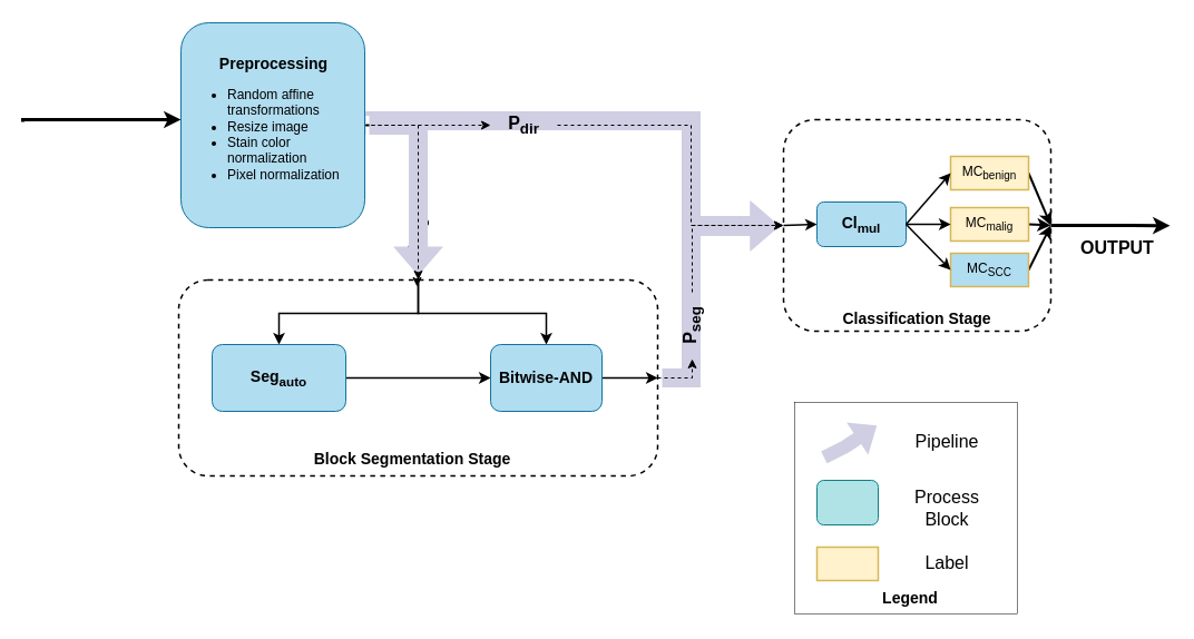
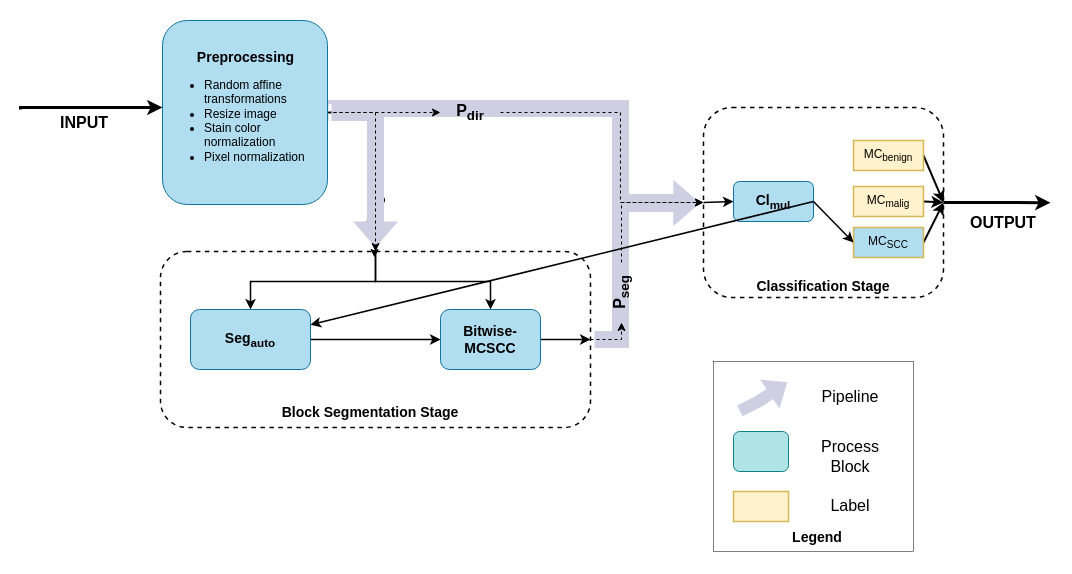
  <mxCell id="0" />
  <mxCell id="1" parent="0" />
  <mxCell id="2" value="" style="rounded=1;whiteSpace=wrap;html=1;dashed=1;fontSize=15;strokeColor=default;strokeWidth=1.5;fillColor=none;" parent="1" vertex="1"><mxGeometry x="703" y="107" width="240" height="190" as="geometry" /></mxCell>
  <mxCell id="3" style="edgeStyle=orthogonalEdgeStyle;rounded=0;orthogonalLoop=1;jettySize=auto;html=1;exitX=0;exitY=0.5;exitDx=0;exitDy=0;entryX=0;entryY=0.5;entryDx=0;entryDy=0;fontSize=15;strokeWidth=1.5;" parent="1" source="2" target="36" edge="1"><mxGeometry relative="1" as="geometry"><Array as="points"><mxPoint x="733" y="202" /></Array></mxGeometry></mxCell>
  <mxCell id="4" style="edgeStyle=orthogonalEdgeStyle;rounded=0;orthogonalLoop=1;jettySize=auto;html=1;exitX=1;exitY=0.5;exitDx=0;exitDy=0;fontSize=16;startArrow=none;startFill=0;strokeColor=default;strokeWidth=3;" parent="1" source="2" edge="1"><mxGeometry relative="1" as="geometry"><mxPoint x="1050" y="202.25" as="targetPoint" /></mxGeometry></mxCell>
  <mxCell id="5" style="edgeStyle=orthogonalEdgeStyle;rounded=0;orthogonalLoop=1;jettySize=auto;html=1;exitX=1;exitY=0.5;exitDx=0;exitDy=0;entryX=1;entryY=0.5;entryDx=0;entryDy=0;fontSize=12;strokeWidth=2;" edge="1" parent="1" source="50" target="11"><mxGeometry relative="1" as="geometry" /></mxCell>
  <mxCell id="6" style="edgeStyle=none;rounded=0;orthogonalLoop=1;jettySize=auto;html=1;exitX=0;exitY=0.5;exitDx=0;exitDy=0;fontSize=15;strokeWidth=1.5;" parent="1" source="2" target="2" edge="1"><mxGeometry relative="1" as="geometry" /></mxCell>
  <mxCell id="7" style="edgeStyle=none;rounded=0;orthogonalLoop=1;jettySize=auto;html=1;exitX=0;exitY=0.5;exitDx=0;exitDy=0;fontSize=15;strokeWidth=1.5;" parent="1" source="2" target="2" edge="1"><mxGeometry relative="1" as="geometry" /></mxCell>
  <mxCell id="8" value="" style="shape=flexArrow;endArrow=classic;html=1;rounded=0;fontSize=15;strokeWidth=8;exitX=1;exitY=0.5;exitDx=0;exitDy=0;fillColor=#d0cee2;strokeColor=none;edgeStyle=orthogonalEdgeStyle;entryX=0;entryY=0.5;entryDx=0;entryDy=0;" parent="1" edge="1"><mxGeometry width="50" height="50" relative="1" as="geometry"><mxPoint x="332" y="112" as="sourcePoint" /><mxPoint x="703" y="203" as="targetPoint" /><Array as="points"><mxPoint x="330" y="108" /><mxPoint x="620" y="108" /><mxPoint x="620" y="203" /></Array></mxGeometry></mxCell>
  <mxCell id="9" value="&lt;font style=&quot;font-size: 16px&quot;&gt;&lt;b&gt;P&lt;sub&gt;dir&lt;/sub&gt;&lt;/b&gt;&lt;/font&gt;" style="text;html=1;strokeColor=none;fillColor=none;align=center;verticalAlign=middle;whiteSpace=wrap;rounded=0;dashed=1;fontSize=15;" parent="1" vertex="1"><mxGeometry x="440" y="97" width="60" height="30" as="geometry" /></mxCell>
  <mxCell id="10" style="edgeStyle=orthogonalEdgeStyle;rounded=0;orthogonalLoop=1;jettySize=auto;html=1;exitX=0;exitY=0.5;exitDx=0;exitDy=0;dashed=1;" edge="1" parent="1" source="11"><mxGeometry relative="1" as="geometry"><mxPoint x="374" y="257" as="targetPoint" /></mxGeometry></mxCell>
  <mxCell id="11" value="&lt;font style=&quot;font-size: 16px&quot;&gt;&lt;b&gt;P&lt;sub&gt;seg&lt;/sub&gt;&lt;/b&gt;&lt;/font&gt;" style="text;html=1;strokeColor=none;fillColor=none;align=center;verticalAlign=middle;whiteSpace=wrap;rounded=0;dashed=1;fontSize=15;rotation=-90;" parent="1" vertex="1"><mxGeometry x="355.75" y="198.25" width="36.5" height="30" as="geometry" /></mxCell>
  <mxCell id="12" value="" style="endArrow=classic;html=1;rounded=0;fontSize=16;strokeWidth=3;edgeStyle=orthogonalEdgeStyle;" parent="1" target="50" edge="1"><mxGeometry width="50" height="50" relative="1" as="geometry"><mxPoint x="20" y="109" as="sourcePoint" /><mxPoint x="80" y="187" as="targetPoint" /><Array as="points"><mxPoint x="20" y="107" /></Array></mxGeometry></mxCell>
  <mxCell id="13" value="" style="group" parent="1" vertex="1" connectable="0"><mxGeometry x="713" y="361" width="204" height="190" as="geometry" /></mxCell>
  <mxCell id="14" value="" style="rounded=0;whiteSpace=wrap;html=1;fontSize=14;strokeColor=default;strokeWidth=0.5;fillColor=none;" parent="13" vertex="1"><mxGeometry width="200" height="190" as="geometry" /></mxCell>
  <mxCell id="15" value="" style="shape=flexArrow;endArrow=classic;html=1;rounded=0;fontSize=16;strokeWidth=3;fillColor=#d0cee2;strokeColor=none;" parent="13" edge="1"><mxGeometry width="50" height="50" relative="1" as="geometry"><mxPoint x="25" y="50" as="sourcePoint" /><mxPoint x="75" y="20" as="targetPoint" /><Array as="points"><mxPoint x="45" y="40" /></Array></mxGeometry></mxCell>
  <mxCell id="16" value="" style="rounded=1;whiteSpace=wrap;html=1;fontSize=16;strokeColor=#0e8088;strokeWidth=1;fillColor=#b0e3e6;" parent="13" vertex="1"><mxGeometry x="20" y="70" width="55" height="40" as="geometry" /></mxCell>
  <mxCell id="17" value="" style="rounded=0;whiteSpace=wrap;html=1;fontSize=12;strokeColor=#d6b656;strokeWidth=1.5;fillColor=#fff2cc;" parent="13" vertex="1"><mxGeometry x="20" y="130" width="55" height="30" as="geometry" /></mxCell>
  <mxCell id="18" value="Legend" style="text;html=1;strokeColor=none;fillColor=none;align=center;verticalAlign=middle;whiteSpace=wrap;rounded=0;dashed=1;fontSize=14;fontStyle=1" vertex="1" parent="13"><mxGeometry x="4" y="161" width="200" height="30" as="geometry" /></mxCell>
  <mxCell id="19" value="&lt;font style=&quot;font-size: 16px;&quot;&gt;Pipeline&lt;/font&gt;" style="text;html=1;strokeColor=none;fillColor=none;align=center;verticalAlign=middle;whiteSpace=wrap;rounded=0;fontSize=12;" vertex="1" parent="13"><mxGeometry x="107" y="20" width="60" height="30" as="geometry" /></mxCell>
  <mxCell id="20" value="&lt;font style=&quot;font-size: 16px;&quot;&gt;Process Block&lt;br&gt;&lt;/font&gt;" style="text;html=1;strokeColor=none;fillColor=none;align=center;verticalAlign=middle;whiteSpace=wrap;rounded=0;fontSize=12;" vertex="1" parent="13"><mxGeometry x="107" y="80" width="60" height="30" as="geometry" /></mxCell>
  <mxCell id="21" value="&lt;font style=&quot;font-size: 16px;&quot;&gt;Label&lt;/font&gt;" style="text;html=1;strokeColor=none;fillColor=none;align=center;verticalAlign=middle;whiteSpace=wrap;rounded=0;fontSize=12;" vertex="1" parent="13"><mxGeometry x="107" y="129" width="60" height="30" as="geometry" /></mxCell>
  <mxCell id="22" value="" style="shape=flexArrow;endArrow=classic;html=1;rounded=0;fontSize=16;strokeWidth=8;fillColor=#d0cee2;strokeColor=none;edgeStyle=orthogonalEdgeStyle;entryX=0;entryY=0.5;entryDx=0;entryDy=0;exitX=1;exitY=0.5;exitDx=0;exitDy=0;" parent="1" source="28" target="2" edge="1"><mxGeometry width="50" height="50" relative="1" as="geometry"><mxPoint x="640" y="372" as="sourcePoint" /><mxPoint x="690" y="342" as="targetPoint" /><Array as="points"><mxPoint x="620" y="339" /><mxPoint x="620" y="202" /></Array></mxGeometry></mxCell>
  <mxCell id="23" style="edgeStyle=orthogonalEdgeStyle;rounded=0;orthogonalLoop=1;jettySize=auto;html=1;exitX=1;exitY=0.5;exitDx=0;exitDy=0;entryX=0;entryY=0.5;entryDx=0;entryDy=0;dashed=1;" edge="1" parent="1" source="24" target="2"><mxGeometry relative="1" as="geometry" /></mxCell>
  <mxCell id="24" value="&lt;font style=&quot;font-size: 16px&quot;&gt;&lt;b&gt;P&lt;sub&gt;seg&lt;/sub&gt;&lt;/b&gt;&lt;/font&gt;" style="text;html=1;strokeColor=none;fillColor=none;align=center;verticalAlign=middle;whiteSpace=wrap;rounded=0;dashed=1;fontSize=15;rotation=-90;" parent="1" vertex="1"><mxGeometry x="591" y="277" width="60" height="30" as="geometry" /></mxCell>
+ <mxCell id="25" value="&lt;font style=&quot;font-size: 16px&quot;&gt;&lt;b&gt;INPUT&lt;/b&gt;&lt;/font&gt;" style="text;html=1;strokeColor=none;fillColor=none;align=center;verticalAlign=middle;whiteSpace=wrap;rounded=0;fontSize=14;" parent="1" vertex="1"><mxGeometry x="54" y="107" width="60" height="30" as="geometry" /></mxCell>
  <mxCell id="26" value="&lt;font style=&quot;font-size: 16px&quot;&gt;&lt;b&gt;OUTPUT&lt;/b&gt;&lt;/font&gt;" style="text;html=1;strokeColor=none;fillColor=none;align=center;verticalAlign=middle;whiteSpace=wrap;rounded=0;fontSize=14;" parent="1" vertex="1"><mxGeometry x="973" y="207" width="60" height="30" as="geometry" /></mxCell>
  <mxCell id="27" style="edgeStyle=orthogonalEdgeStyle;rounded=0;orthogonalLoop=1;jettySize=auto;html=1;exitX=1;exitY=0.5;exitDx=0;exitDy=0;entryX=0;entryY=0.5;entryDx=0;entryDy=0;dashed=1;" edge="1" parent="1" source="28" target="24"><mxGeometry relative="1" as="geometry" /></mxCell>
  <mxCell id="28" value="" style="rounded=1;whiteSpace=wrap;html=1;fontSize=14;strokeWidth=1.5;fillColor=none;dashed=1;" parent="1" vertex="1"><mxGeometry x="160" y="251" width="430" height="176" as="geometry" /></mxCell>
  <mxCell id="29" style="edgeStyle=orthogonalEdgeStyle;rounded=0;orthogonalLoop=1;jettySize=auto;html=1;entryX=0;entryY=0.5;entryDx=0;entryDy=0;fontSize=14;startArrow=none;startFill=0;strokeColor=default;strokeWidth=1.5;" parent="1" source="32" target="34" edge="1"><mxGeometry relative="1" as="geometry"><mxPoint x="240" y="451" as="sourcePoint" /></mxGeometry></mxCell>
  <mxCell id="30" style="edgeStyle=orthogonalEdgeStyle;rounded=0;orthogonalLoop=1;jettySize=auto;html=1;exitX=0.5;exitY=0;exitDx=0;exitDy=0;fontSize=14;strokeWidth=1.5;" parent="1" source="28" target="34" edge="1"><mxGeometry relative="1" as="geometry"><Array as="points"><mxPoint x="375" y="281" /><mxPoint x="490" y="281" /></Array></mxGeometry></mxCell>
  <mxCell id="31" style="edgeStyle=orthogonalEdgeStyle;rounded=0;orthogonalLoop=1;jettySize=auto;html=1;exitX=0.5;exitY=0;exitDx=0;exitDy=0;entryX=0.5;entryY=0;entryDx=0;entryDy=0;fontSize=14;strokeWidth=1.5;" parent="1" source="28" target="32" edge="1"><mxGeometry relative="1" as="geometry"><Array as="points"><mxPoint x="310" y="281" /><mxPoint x="150" y="281" /></Array><mxPoint x="155" y="391" as="targetPoint" /></mxGeometry></mxCell>
  <mxCell id="32" value="&lt;b&gt;Seg&lt;sub&gt;auto&lt;/sub&gt;&lt;/b&gt;" style="rounded=1;whiteSpace=wrap;html=1;fontSize=14;fillColor=#b1ddf0;strokeColor=#10739e;" parent="1" vertex="1"><mxGeometry x="190" y="309" width="120" height="60" as="geometry" /></mxCell>
  <mxCell id="33" style="edgeStyle=none;rounded=0;orthogonalLoop=1;jettySize=auto;html=1;exitX=1;exitY=0.5;exitDx=0;exitDy=0;entryX=1;entryY=0.5;entryDx=0;entryDy=0;fontSize=12;strokeWidth=1.5;" parent="1" source="34" target="28" edge="1"><mxGeometry relative="1" as="geometry" /></mxCell>
- <mxCell id="34" value="&lt;b&gt;Bitwise-AND&lt;/b&gt;" style="rounded=1;whiteSpace=wrap;html=1;fontSize=14;strokeWidth=1;fillColor=#b1ddf0;strokeColor=#10739e;" parent="1" vertex="1"><mxGeometry x="440" y="309" width="100" height="60" as="geometry" /></mxCell>
+ <mxCell id="34" value="&lt;b&gt;Bitwise-MCSCC&lt;/b&gt;" style="rounded=1;whiteSpace=wrap;html=1;fontSize=14;strokeWidth=1;fillColor=#b1ddf0;strokeColor=#10739e;" parent="1" vertex="1"><mxGeometry x="440" y="309" width="100" height="60" as="geometry" /></mxCell>
  <mxCell id="35" value="Block Segmentation Stage" style="text;html=1;strokeColor=none;fillColor=none;align=center;verticalAlign=middle;whiteSpace=wrap;rounded=0;dashed=1;fontSize=14;fontStyle=1" parent="1" vertex="1"><mxGeometry x="260" y="397" width="220" height="30" as="geometry" /></mxCell>
  <mxCell id="36" value="&lt;b&gt;Cl&lt;sub&gt;mul&lt;/sub&gt;&lt;/b&gt;" style="rounded=1;whiteSpace=wrap;html=1;fillColor=#b1ddf0;strokeColor=#10739e;fontSize=14;" parent="1" vertex="1"><mxGeometry x="733" y="181" width="80" height="40" as="geometry" /></mxCell>
  <mxCell id="37" style="rounded=0;orthogonalLoop=1;jettySize=auto;html=1;exitX=1;exitY=0.5;exitDx=0;exitDy=0;entryX=1;entryY=0.5;entryDx=0;entryDy=0;strokeWidth=2;" edge="1" parent="1" source="38" target="2"><mxGeometry relative="1" as="geometry" /></mxCell>
  <mxCell id="38" value="MC&lt;sub&gt;benign&lt;/sub&gt;" style="rounded=0;whiteSpace=wrap;html=1;fontSize=12;strokeColor=#d6b656;strokeWidth=1.5;fillColor=#fff2cc;" parent="1" vertex="1"><mxGeometry x="853" y="140" width="70" height="30" as="geometry" /></mxCell>
- <mxCell id="39" style="edgeStyle=none;rounded=0;orthogonalLoop=1;jettySize=auto;html=1;exitX=1;exitY=0.5;exitDx=0;exitDy=0;entryX=0;entryY=0.5;entryDx=0;entryDy=0;fontSize=15;strokeWidth=1.5;" parent="1" source="36" target="38" edge="1"><mxGeometry relative="1" as="geometry" /></mxCell>
+ <mxCell id="39" style="edgeStyle=none;rounded=0;orthogonalLoop=1;jettySize=auto;html=1;exitX=1;exitY=0.5;exitDx=0;exitDy=0;fontSize=15;strokeWidth=1.5;" parent="1" source="36" target="32" edge="1"><mxGeometry relative="1" as="geometry" /></mxCell>
  <mxCell id="40" style="edgeStyle=none;rounded=0;orthogonalLoop=1;jettySize=auto;html=1;exitX=1;exitY=0.5;exitDx=0;exitDy=0;entryX=1;entryY=0.5;entryDx=0;entryDy=0;strokeWidth=2;" edge="1" parent="1" source="41" target="2"><mxGeometry relative="1" as="geometry" /></mxCell>
  <mxCell id="41" value="MC&lt;sub&gt;malig&lt;/sub&gt;" style="rounded=0;whiteSpace=wrap;html=1;fontSize=12;strokeColor=#d6b656;strokeWidth=1.5;fillColor=#fff2cc;" parent="1" vertex="1"><mxGeometry x="853" y="186" width="70" height="30" as="geometry" /></mxCell>
- <mxCell id="42" style="edgeStyle=none;rounded=0;orthogonalLoop=1;jettySize=auto;html=1;exitX=1;exitY=0.5;exitDx=0;exitDy=0;entryX=0;entryY=0.5;entryDx=0;entryDy=0;fontSize=15;strokeWidth=1.5;" parent="1" source="36" target="41" edge="1"><mxGeometry relative="1" as="geometry" /></mxCell>
  <mxCell id="43" style="edgeStyle=none;rounded=0;orthogonalLoop=1;jettySize=auto;html=1;exitX=1;exitY=0.5;exitDx=0;exitDy=0;entryX=1;entryY=0.5;entryDx=0;entryDy=0;strokeWidth=2;" edge="1" parent="1" source="44" target="2"><mxGeometry relative="1" as="geometry" /></mxCell>
  <mxCell id="44" value="MC&lt;sub&gt;SCC&lt;/sub&gt;" style="rounded=0;whiteSpace=wrap;html=1;fontSize=12;strokeColor=#d6b656;strokeWidth=1.5;fillColor=#b1ddf0;" parent="1" vertex="1"><mxGeometry x="853" y="227" width="70" height="30" as="geometry" /></mxCell>
  <mxCell id="45" style="edgeStyle=none;rounded=0;orthogonalLoop=1;jettySize=auto;html=1;exitX=1;exitY=0.5;exitDx=0;exitDy=0;entryX=0;entryY=0.5;entryDx=0;entryDy=0;fontSize=15;strokeWidth=1.5;" parent="1" source="36" target="44" edge="1"><mxGeometry relative="1" as="geometry" /></mxCell>
  <mxCell id="46" value="&lt;div&gt;Classification Stage&lt;/div&gt;" style="text;html=1;strokeColor=none;fillColor=none;align=center;verticalAlign=middle;whiteSpace=wrap;rounded=0;dashed=1;fontSize=14;fontStyle=1" parent="1" vertex="1"><mxGeometry x="723" y="271" width="200" height="30" as="geometry" /></mxCell>
  <mxCell id="47" value="" style="shape=flexArrow;endArrow=classic;html=1;rounded=0;fontSize=15;startSize=20;strokeWidth=8;strokeColor=none;exitX=1;exitY=0.5;exitDx=0;exitDy=0;entryX=0.5;entryY=0;entryDx=0;entryDy=0;edgeStyle=orthogonalEdgeStyle;fillColor=#d0cee2;" parent="1" source="50" target="28" edge="1"><mxGeometry width="50" height="50" relative="1" as="geometry"><mxPoint x="480" y="71" as="sourcePoint" /><mxPoint x="530" y="21" as="targetPoint" /></mxGeometry></mxCell>
  <mxCell id="48" style="edgeStyle=orthogonalEdgeStyle;rounded=0;orthogonalLoop=1;jettySize=auto;html=1;exitX=1;exitY=0.5;exitDx=0;exitDy=0;entryX=0.5;entryY=0;entryDx=0;entryDy=0;dashed=1;fontSize=12;strokeWidth=1;" edge="1" parent="1" source="50" target="28"><mxGeometry relative="1" as="geometry" /></mxCell>
  <mxCell id="49" style="edgeStyle=orthogonalEdgeStyle;rounded=0;orthogonalLoop=1;jettySize=auto;html=1;exitX=1;exitY=0.5;exitDx=0;exitDy=0;entryX=0;entryY=0.5;entryDx=0;entryDy=0;dashed=1;fontSize=12;strokeWidth=1;" edge="1" parent="1" source="50" target="9"><mxGeometry relative="1" as="geometry" /></mxCell>
  <mxCell id="50" value="&lt;div align=&quot;center&quot;&gt;&lt;b&gt;Preprocessing&lt;/b&gt;&lt;/div&gt;&lt;div style=&quot;font-size: 12px;&quot; align=&quot;left&quot;&gt;&lt;ul&gt;&lt;li&gt;Random affine transformations&lt;/li&gt;&lt;li&gt;Resize image&lt;br&gt;&lt;/li&gt;&lt;li&gt;Stain color normalization&lt;/li&gt;&lt;li&gt;Pixel normalization&lt;br&gt;&lt;/li&gt;&lt;/ul&gt;&lt;/div&gt;" style="rounded=1;whiteSpace=wrap;html=1;fillColor=#b1ddf0;strokeColor=#10739e;fontSize=14;align=left;" parent="1" vertex="1"><mxGeometry x="162" y="20" width="165" height="184" as="geometry" /></mxCell>
  <mxCell id="51" style="edgeStyle=orthogonalEdgeStyle;rounded=0;orthogonalLoop=1;jettySize=auto;html=1;exitX=1;exitY=0.5;exitDx=0;exitDy=0;entryX=0;entryY=0.5;entryDx=0;entryDy=0;dashed=1;fontSize=12;strokeWidth=1;" edge="1" parent="1" source="9" target="2"><mxGeometry relative="1" as="geometry"><Array as="points"><mxPoint x="620" y="112" /><mxPoint x="620" y="202" /></Array></mxGeometry></mxCell>
